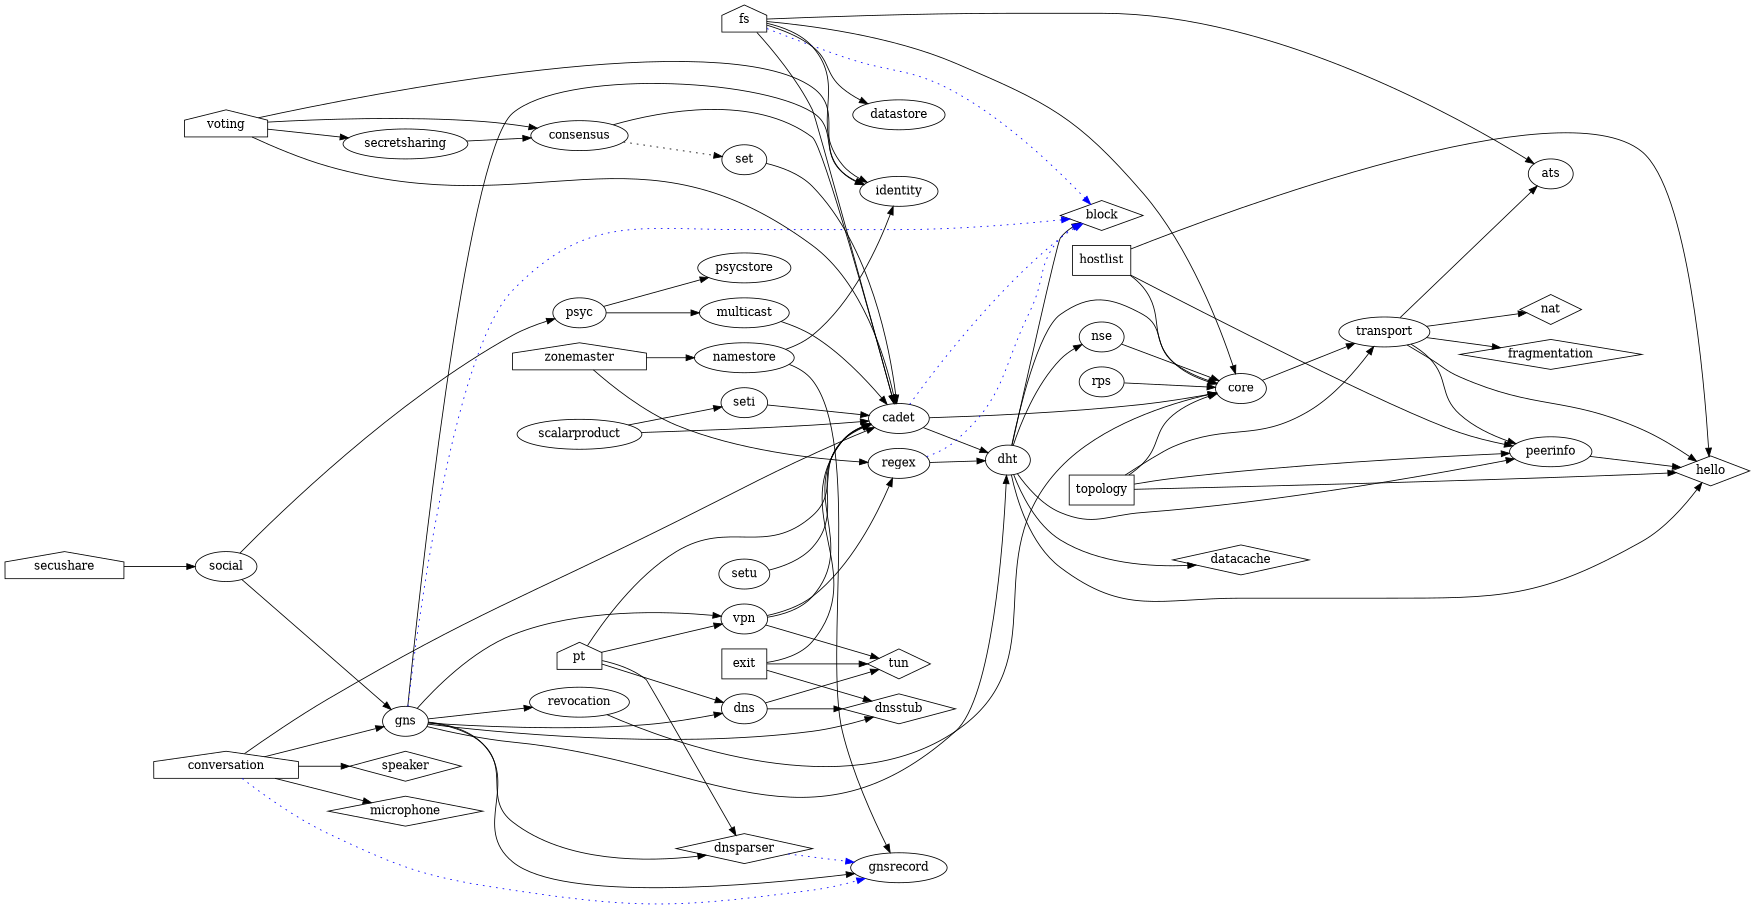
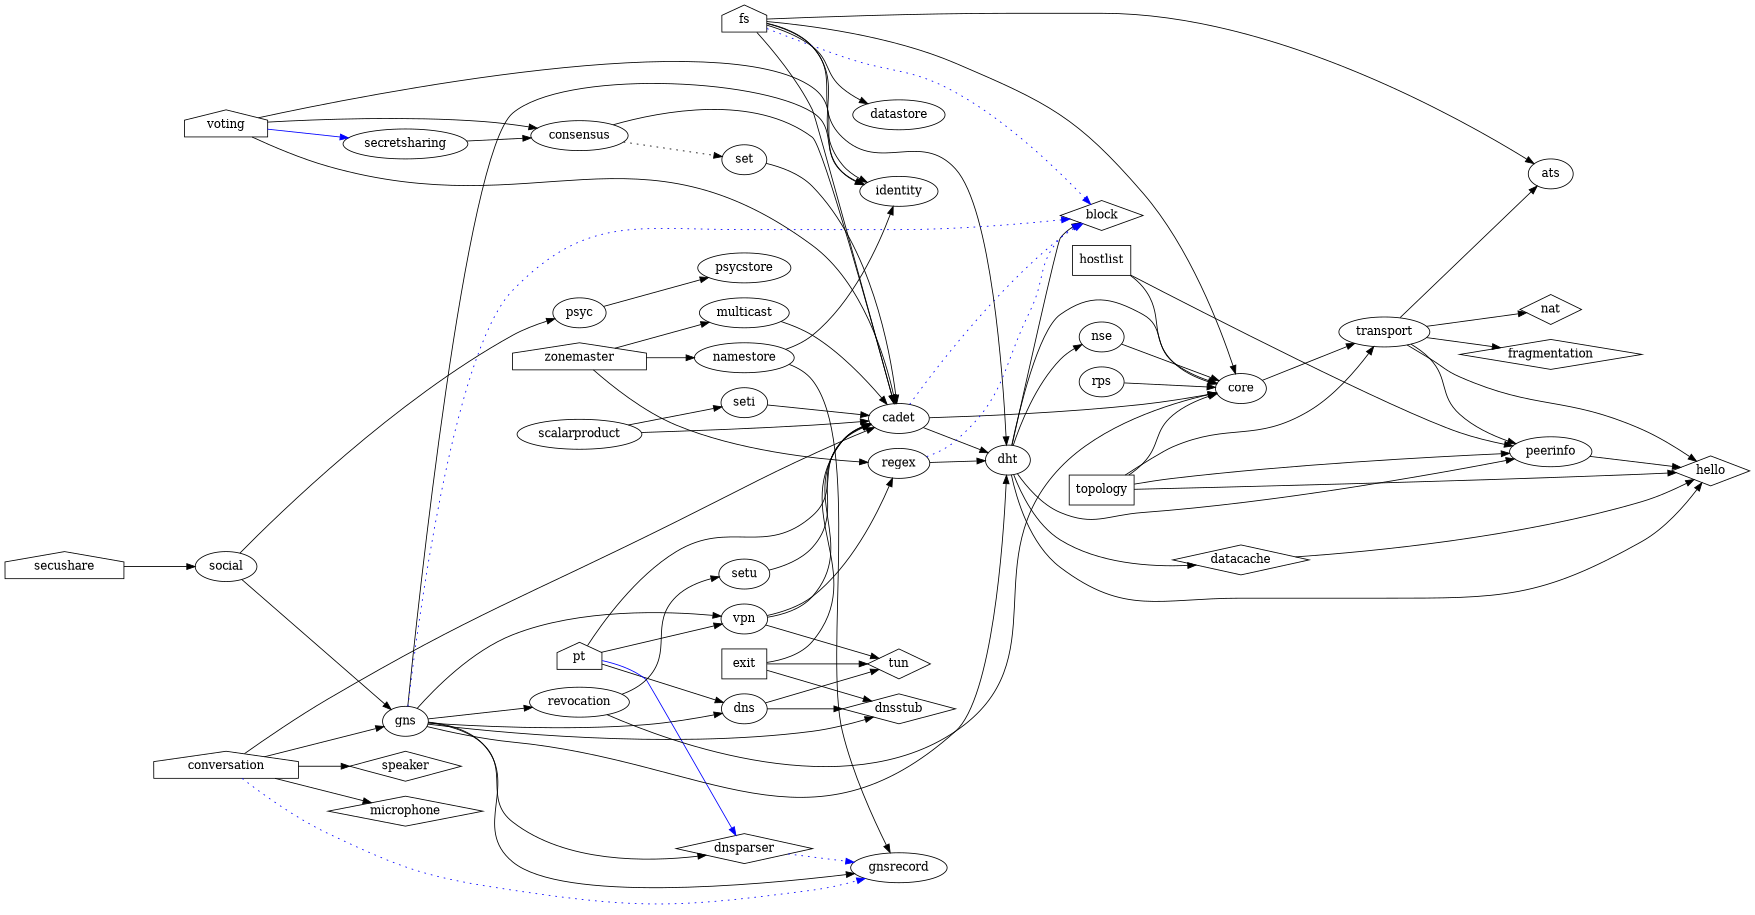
  digraph {
    rankdir=LR
    splines=true
    voting [shape=house]
    consensus
    identity
    cadet
    secretsharing
    set
    dht
    core
    block [shape=diamond]
    nse
    datacache [shape=diamond]
    peerinfo
    hello [shape=diamond]
    transport
    fs [shape=house]
    datastore
    ats
    nat [shape=diamond]
    fragmentation [shape=diamond]
    exit [shape=box]
    tun [shape=diamond]
    dnsstub [shape=diamond]
    vpn
    regex
    pt [shape=house]
    dns
    dnsparser [shape=diamond]
    gnsrecord
    zonemaster [shape=house]
    namestore
    gns
    revocation
    setu
    conversation [shape=house]
    speaker [shape=diamond]
    microphone [shape=diamond]
    topology [shape=box]
    hostlist [shape=box]
    scalarproduct
    seti
    secushare [shape=house]
    social
    psyc
    multicast
    psycstore
    rps
    voting -> consensus
    voting -> identity
    voting -> cadet
-   voting -> secretsharing
+   voting -> secretsharing [color=blue]
    consensus -> cadet
    consensus -> set [style=dotted]
    cadet -> dht
    cadet -> core [weight=2]
    cadet -> block [color=blue style=dotted]
    secretsharing -> consensus
    set -> cadet
    dht -> core
    dht -> block
    dht -> nse
    dht -> datacache
    dht -> peerinfo
    dht -> hello
    core -> transport
    nse -> core
    peerinfo -> hello
    transport -> peerinfo
    transport -> hello
    transport -> ats
    transport -> nat
    transport -> fragmentation
    fs -> identity
    fs -> cadet
+   fs -> dht
    fs -> core
    fs -> block [color=blue style=dotted]
    fs -> datastore
    fs -> ats
    exit -> cadet
    exit -> tun
    exit -> dnsstub
    vpn -> cadet
    vpn -> tun
    vpn -> regex
    regex -> dht
    regex -> block [color=blue style=dotted]
    pt -> cadet
    pt -> vpn
    pt -> dns
-   pt -> dnsparser
+   pt -> dnsparser [color=blue]
    dns -> tun
    dns -> dnsstub
    dnsparser -> gnsrecord [color=blue style=dotted]
    zonemaster -> regex
    zonemaster -> namestore
    namestore -> identity
    namestore -> gnsrecord
    gns -> identity
    gns -> dht
    gns -> block [color=blue style=dotted]
    gns -> dnsstub
    gns -> vpn
    gns -> dns
    gns -> dnsparser
    gns -> gnsrecord
    gns -> revocation
    revocation -> core
+   revocation -> setu
    setu -> cadet
    conversation -> cadet
    conversation -> gnsrecord [color=blue style=dotted]
    conversation -> gns
    conversation -> speaker
    conversation -> microphone
    topology -> core
    topology -> peerinfo
    topology -> hello
    topology -> transport
    hostlist -> core
    hostlist -> peerinfo
-   hostlist -> hello
+   datacache -> hello
    scalarproduct -> cadet
    scalarproduct -> seti
    seti -> cadet
    secushare -> social
    social -> gns
    social -> psyc
-   psyc -> multicast
+   zonemaster -> multicast
    psyc -> psycstore
    multicast -> cadet
    rps -> core
  }
